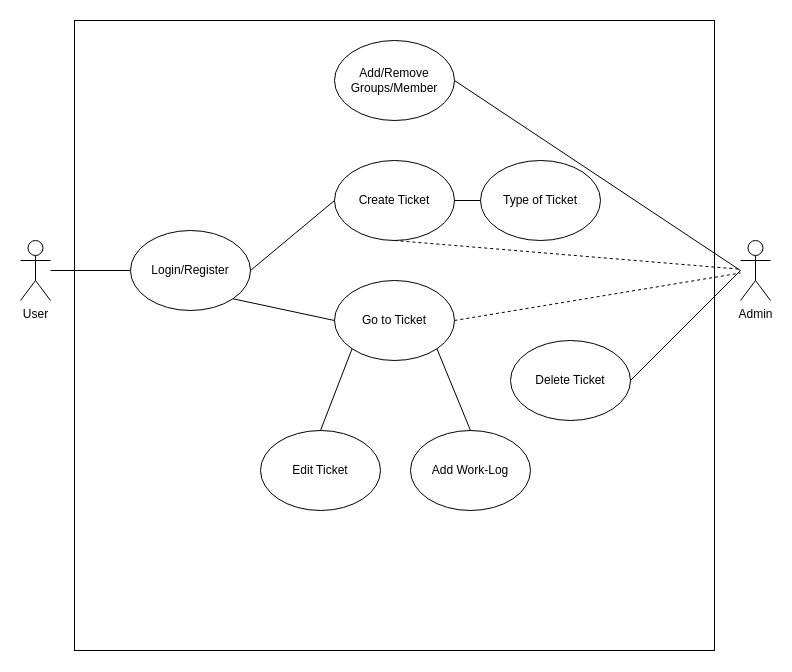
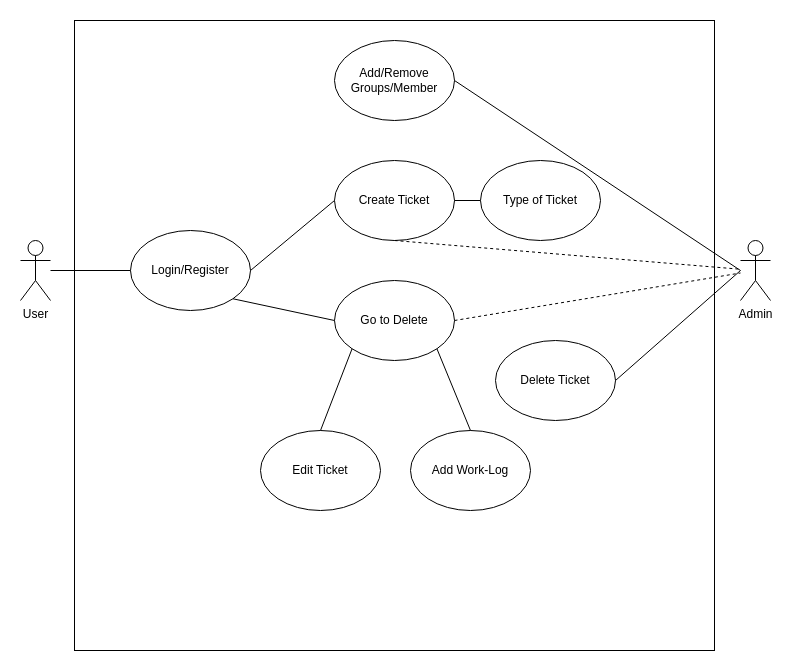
  <mxCell id="0" />
  <mxCell id="1" parent="0" />
  <mxCell id="2" value="" style="rounded=0;whiteSpace=wrap;html=1;" vertex="1" parent="1"><mxGeometry x="74" y="20" width="640" height="630" as="geometry" /></mxCell>
  <mxCell id="3" value="User&lt;br&gt;" style="shape=umlActor;verticalLabelPosition=bottom;verticalAlign=top;html=1;outlineConnect=0;" parent="1" vertex="1"><mxGeometry x="20" y="240" width="30" height="60" as="geometry" /></mxCell>
  <mxCell id="4" value="Admin" style="shape=umlActor;verticalLabelPosition=bottom;verticalAlign=top;html=1;outlineConnect=0;" parent="1" vertex="1"><mxGeometry x="740" y="240" width="30" height="60" as="geometry" /></mxCell>
  <mxCell id="5" value="Add/Remove&lt;br&gt;Groups/Member" style="ellipse;whiteSpace=wrap;html=1;" parent="1" vertex="1"><mxGeometry x="334" y="40" width="120" height="80" as="geometry" /></mxCell>
  <mxCell id="6" value="Login/Register" style="ellipse;whiteSpace=wrap;html=1;" parent="1" vertex="1"><mxGeometry x="130" y="230" width="120" height="80" as="geometry" /></mxCell>
  <mxCell id="7" value="Type of Ticket" style="ellipse;whiteSpace=wrap;html=1;" parent="1" vertex="1"><mxGeometry x="480" y="160" width="120" height="80" as="geometry" /></mxCell>
  <mxCell id="8" value="Create Ticket" style="ellipse;whiteSpace=wrap;html=1;" parent="1" vertex="1"><mxGeometry x="334" y="160" width="120" height="80" as="geometry" /></mxCell>
- <mxCell id="9" value="Go to Ticket" style="ellipse;whiteSpace=wrap;html=1;" parent="1" vertex="1"><mxGeometry x="334" y="280" width="120" height="80" as="geometry" /></mxCell>
+ <mxCell id="9" value="Go to Delete" style="ellipse;whiteSpace=wrap;html=1;" parent="1" vertex="1"><mxGeometry x="334" y="280" width="120" height="80" as="geometry" /></mxCell>
  <mxCell id="10" value="Edit Ticket" style="ellipse;whiteSpace=wrap;html=1;" parent="1" vertex="1"><mxGeometry x="260" y="430" width="120" height="80" as="geometry" /></mxCell>
  <mxCell id="11" value="" style="endArrow=none;html=1;exitX=0;exitY=0.5;exitDx=0;exitDy=0;" edge="1" parent="1" source="6" target="3"><mxGeometry width="50" height="50" relative="1" as="geometry"><mxPoint x="370" y="320" as="sourcePoint" /><mxPoint x="420" y="270" as="targetPoint" /></mxGeometry></mxCell>
  <mxCell id="12" value="" style="endArrow=none;html=1;entryX=0;entryY=0.5;entryDx=0;entryDy=0;exitX=1;exitY=0.5;exitDx=0;exitDy=0;" edge="1" parent="1" source="6" target="8"><mxGeometry width="50" height="50" relative="1" as="geometry"><mxPoint x="240" y="310" as="sourcePoint" /><mxPoint x="420" y="270" as="targetPoint" /></mxGeometry></mxCell>
  <mxCell id="13" value="" style="endArrow=none;html=1;entryX=1;entryY=1;entryDx=0;entryDy=0;exitX=0;exitY=0.5;exitDx=0;exitDy=0;" edge="1" parent="1" source="9" target="6"><mxGeometry width="50" height="50" relative="1" as="geometry"><mxPoint x="370" y="420" as="sourcePoint" /><mxPoint x="420" y="370" as="targetPoint" /></mxGeometry></mxCell>
  <mxCell id="14" value="" style="endArrow=none;html=1;exitX=1;exitY=0.5;exitDx=0;exitDy=0;" edge="1" parent="1" source="5"><mxGeometry width="50" height="50" relative="1" as="geometry"><mxPoint x="370" y="320" as="sourcePoint" /><mxPoint x="740" y="270" as="targetPoint" /></mxGeometry></mxCell>
  <mxCell id="15" value="Add Work-Log" style="ellipse;whiteSpace=wrap;html=1;" vertex="1" parent="1"><mxGeometry x="410" y="430" width="120" height="80" as="geometry" /></mxCell>
  <mxCell id="16" value="" style="endArrow=none;html=1;entryX=0;entryY=0.5;entryDx=0;entryDy=0;exitX=1;exitY=0.5;exitDx=0;exitDy=0;" edge="1" parent="1" source="8" target="7"><mxGeometry width="50" height="50" relative="1" as="geometry"><mxPoint x="370" y="330" as="sourcePoint" /><mxPoint x="420" y="280" as="targetPoint" /></mxGeometry></mxCell>
  <mxCell id="17" value="" style="endArrow=none;html=1;entryX=0;entryY=1;entryDx=0;entryDy=0;exitX=0.5;exitY=0;exitDx=0;exitDy=0;" edge="1" parent="1" source="10" target="9"><mxGeometry width="50" height="50" relative="1" as="geometry"><mxPoint x="370" y="430" as="sourcePoint" /><mxPoint x="420" y="380" as="targetPoint" /></mxGeometry></mxCell>
  <mxCell id="18" value="" style="endArrow=none;html=1;exitX=0.5;exitY=0;exitDx=0;exitDy=0;entryX=1;entryY=1;entryDx=0;entryDy=0;" edge="1" parent="1" source="15" target="9"><mxGeometry width="50" height="50" relative="1" as="geometry"><mxPoint x="370" y="430" as="sourcePoint" /><mxPoint x="420" y="380" as="targetPoint" /></mxGeometry></mxCell>
  <mxCell id="19" value="" style="endArrow=none;dashed=1;html=1;exitX=1;exitY=0.5;exitDx=0;exitDy=0;" edge="1" parent="1" source="9" target="4"><mxGeometry width="50" height="50" relative="1" as="geometry"><mxPoint x="370" y="430" as="sourcePoint" /><mxPoint x="420" y="380" as="targetPoint" /></mxGeometry></mxCell>
  <mxCell id="20" value="" style="endArrow=none;dashed=1;html=1;exitX=0.5;exitY=1;exitDx=0;exitDy=0;" edge="1" parent="1" source="8" target="4"><mxGeometry width="50" height="50" relative="1" as="geometry"><mxPoint x="370" y="430" as="sourcePoint" /><mxPoint x="420" y="380" as="targetPoint" /></mxGeometry></mxCell>
- <mxCell id="21" value="Delete Ticket" style="ellipse;whiteSpace=wrap;html=1;" vertex="1" parent="1"><mxGeometry x="510" y="340" width="120" height="80" as="geometry" /></mxCell>
+ <mxCell id="21" value="Delete Ticket" style="ellipse;whiteSpace=wrap;html=1;" vertex="1" parent="1"><mxGeometry x="495" y="340" width="120" height="80" as="geometry" /></mxCell>
  <mxCell id="22" value="" style="endArrow=none;html=1;exitX=1;exitY=0.5;exitDx=0;exitDy=0;" edge="1" parent="1" source="21"><mxGeometry width="50" height="50" relative="1" as="geometry"><mxPoint x="370" y="330" as="sourcePoint" /><mxPoint x="740" y="270" as="targetPoint" /></mxGeometry></mxCell>
